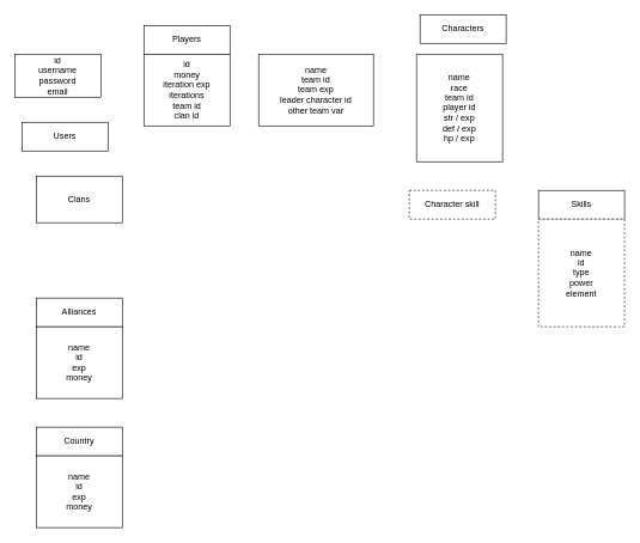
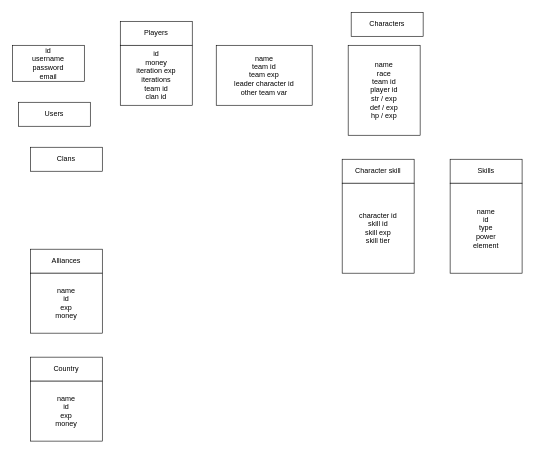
  <mxCell id="0" />
  <mxCell id="1" parent="0" />
  <mxCell id="2" value="Users" style="rounded=0;whiteSpace=wrap;html=1;" vertex="1" parent="1"><mxGeometry x="30" y="170" width="120" height="40" as="geometry" /></mxCell>
  <mxCell id="3" value="Players" style="rounded=0;whiteSpace=wrap;html=1;" vertex="1" parent="1"><mxGeometry x="200" y="35" width="120" height="40" as="geometry" /></mxCell>
  <mxCell id="4" value="id&lt;br&gt;username&lt;br&gt;password&lt;br&gt;email" style="rounded=0;whiteSpace=wrap;html=1;" vertex="1" parent="1"><mxGeometry x="20" y="75" width="120" height="60" as="geometry" /></mxCell>
  <mxCell id="5" value="id&lt;br&gt;money&lt;br&gt;iteration exp&lt;br&gt;iterations&lt;br&gt;team id&lt;br&gt;clan id" style="rounded=0;whiteSpace=wrap;html=1;" vertex="1" parent="1"><mxGeometry x="200" y="75" width="120" height="100" as="geometry" /></mxCell>
  <mxCell id="6" value="name&lt;br&gt;team id&lt;br&gt;team exp&lt;br&gt;leader character id&lt;br&gt;other team var" style="rounded=0;whiteSpace=wrap;html=1;" vertex="1" parent="1"><mxGeometry x="360" y="75" width="160" height="100" as="geometry" /></mxCell>
  <mxCell id="7" value="Characters" style="rounded=0;whiteSpace=wrap;html=1;" vertex="1" parent="1"><mxGeometry x="585" y="20" width="120" height="40" as="geometry" /></mxCell>
  <mxCell id="8" value="name&lt;br&gt;race&lt;br&gt;team id&lt;br&gt;player id&lt;br&gt;str / exp&lt;br&gt;def / exp&lt;br&gt;hp / exp" style="rounded=0;whiteSpace=wrap;html=1;" vertex="1" parent="1"><mxGeometry x="580" y="75" width="120" height="150" as="geometry" /></mxCell>
- <mxCell id="9" value="Clans" style="rounded=0;whiteSpace=wrap;html=1;" vertex="1" parent="1"><mxGeometry x="50" y="245" width="120" height="65" as="geometry" /></mxCell>
+ <mxCell id="9" value="Clans" style="rounded=0;whiteSpace=wrap;html=1;" vertex="1" parent="1"><mxGeometry x="50" y="245" width="120" height="40" as="geometry" /></mxCell>
  <mxCell id="10" value="Alliances" style="rounded=0;whiteSpace=wrap;html=1;" vertex="1" parent="1"><mxGeometry x="50" y="415" width="120" height="40" as="geometry" /></mxCell>
  <mxCell id="11" value="name&lt;br&gt;id&lt;br&gt;exp&lt;br&gt;money" style="rounded=0;whiteSpace=wrap;html=1;" vertex="1" parent="1"><mxGeometry x="50" y="455" width="120" height="100" as="geometry" /></mxCell>
  <mxCell id="12" value="Country" style="rounded=0;whiteSpace=wrap;html=1;" vertex="1" parent="1"><mxGeometry x="50" y="595" width="120" height="40" as="geometry" /></mxCell>
  <mxCell id="13" value="name&lt;br&gt;id&lt;br&gt;exp&lt;br&gt;money" style="rounded=0;whiteSpace=wrap;html=1;" vertex="1" parent="1"><mxGeometry x="50" y="635" width="120" height="100" as="geometry" /></mxCell>
  <mxCell id="14" value="Skills" style="rounded=0;whiteSpace=wrap;html=1;" vertex="1" parent="1"><mxGeometry x="750" y="265" width="120" height="40" as="geometry" /></mxCell>
- <mxCell id="15" value="name&lt;br&gt;id&lt;br&gt;type&lt;br&gt;power&lt;br&gt;element" style="rounded=0;whiteSpace=wrap;html=1;dashed=1;" vertex="1" parent="1"><mxGeometry x="750" y="305" width="120" height="150" as="geometry" /></mxCell>
- <mxCell id="16" value="Character skill" style="rounded=0;whiteSpace=wrap;html=1;dashed=1;" vertex="1" parent="1"><mxGeometry x="570" y="265" width="120" height="40" as="geometry" /></mxCell>
+ <mxCell id="15" value="name&lt;br&gt;id&lt;br&gt;type&lt;br&gt;power&lt;br&gt;element" style="rounded=0;whiteSpace=wrap;html=1;" vertex="1" parent="1"><mxGeometry x="750" y="305" width="120" height="150" as="geometry" /></mxCell>
+ <mxCell id="16" value="Character skill" style="rounded=0;whiteSpace=wrap;html=1;" vertex="1" parent="1"><mxGeometry x="570" y="265" width="120" height="40" as="geometry" /></mxCell>
+ <mxCell id="17" value="character id&lt;br&gt;skill id&lt;br&gt;skill exp&lt;br&gt;skill tier" style="rounded=0;whiteSpace=wrap;html=1;" vertex="1" parent="1"><mxGeometry x="570" y="305" width="120" height="150" as="geometry" /></mxCell>
